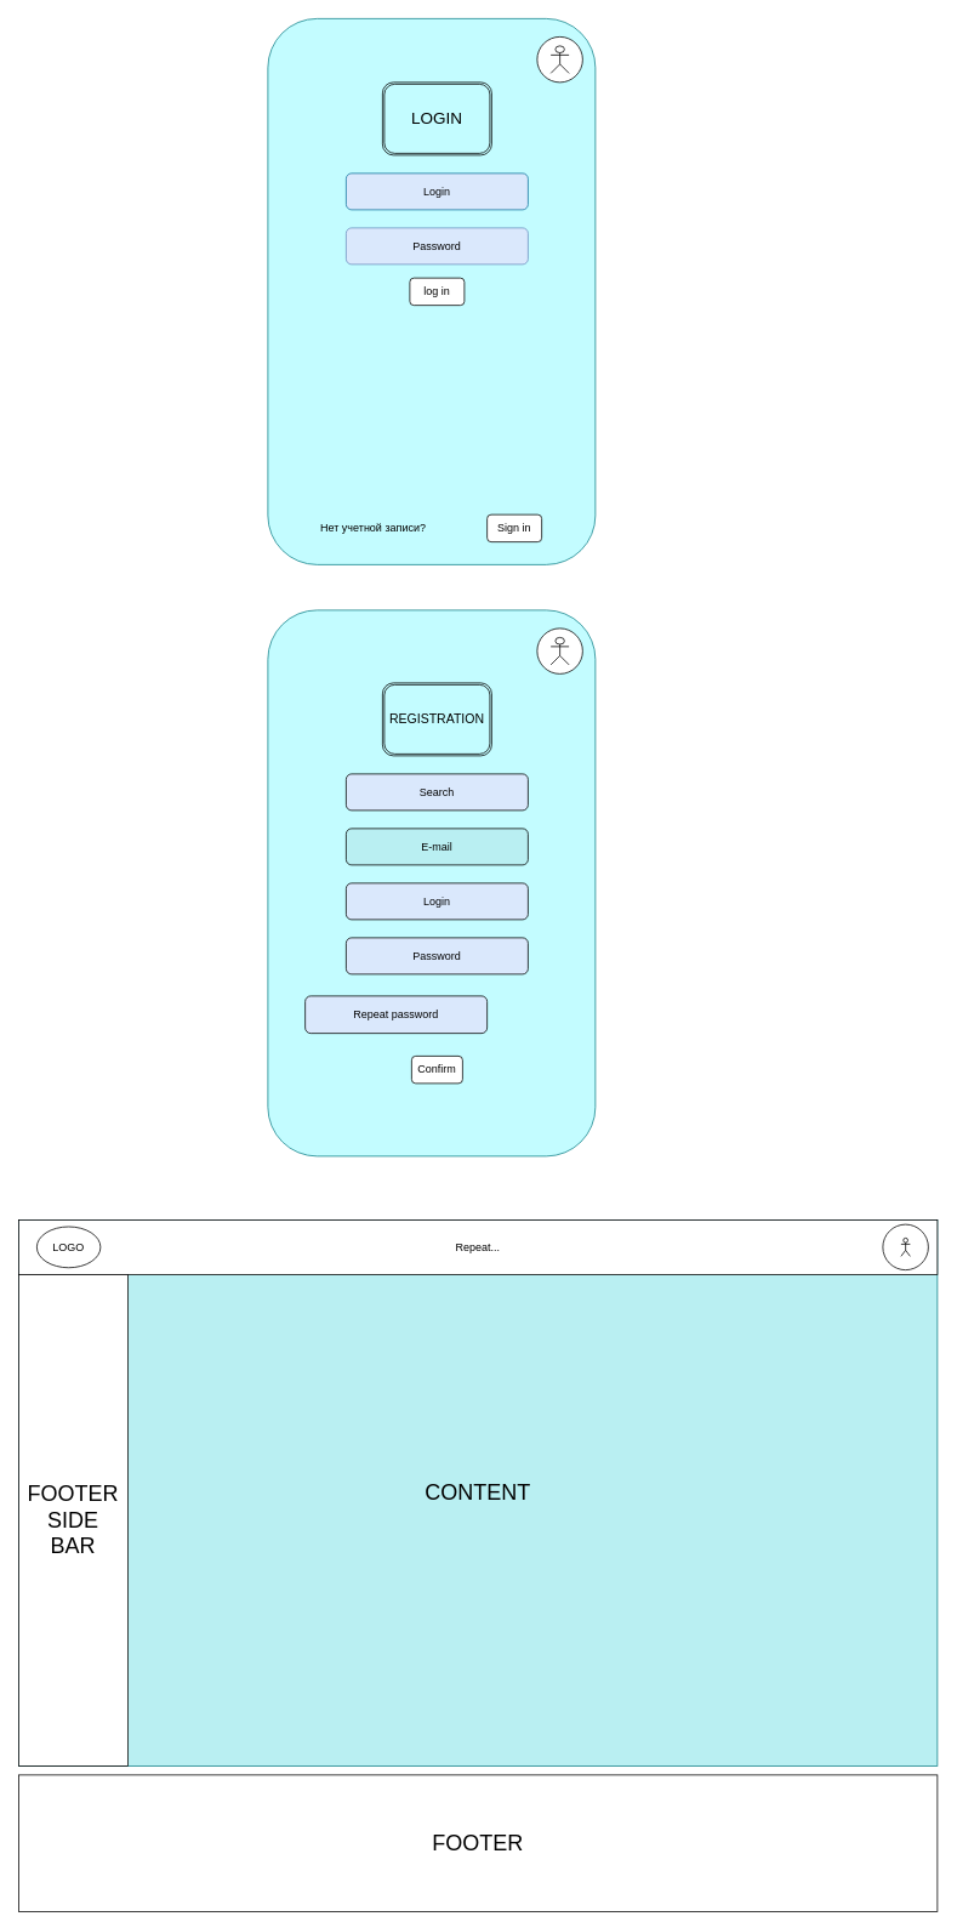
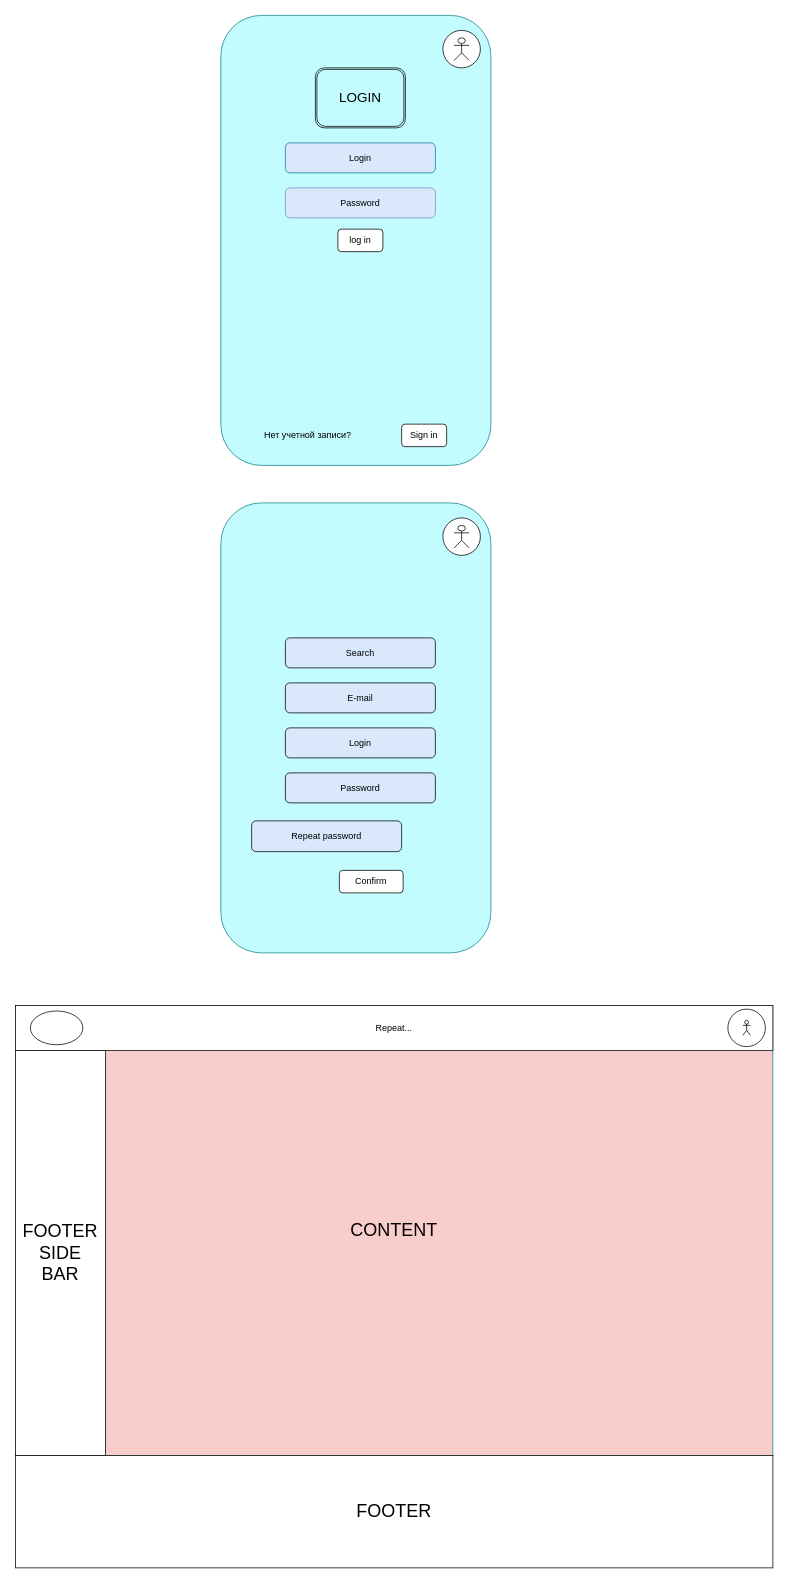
  <mxCell id="0" />
  <mxCell id="1" parent="0" />
  <mxCell id="2" value="" style="rounded=1;whiteSpace=wrap;html=1;fillColor=#C3FCFF;strokeColor=#0e8088;" vertex="1" parent="1"><mxGeometry x="294" y="20" width="360" height="600" as="geometry" /></mxCell>
  <mxCell id="3" value="Login" style="rounded=1;whiteSpace=wrap;html=1;fillColor=#DAE8FC;strokeColor=#10739e;" vertex="1" parent="1"><mxGeometry x="380" y="190" width="200" height="40" as="geometry" /></mxCell>
  <mxCell id="4" value="Password" style="rounded=1;whiteSpace=wrap;html=1;fillColor=#DAE8FC;strokeColor=#6c8ebf;" vertex="1" parent="1"><mxGeometry x="380" y="250" width="200" height="40" as="geometry" /></mxCell>
  <mxCell id="5" value="" style="ellipse;whiteSpace=wrap;html=1;aspect=fixed;" vertex="1" parent="1"><mxGeometry x="590" y="40" width="50" height="50" as="geometry" /></mxCell>
  <mxCell id="6" value="Sign in" style="rounded=1;whiteSpace=wrap;html=1;" vertex="1" parent="1"><mxGeometry x="535" y="565" width="60" height="30" as="geometry" /></mxCell>
  <mxCell id="7" value="Нет учетной записи?" style="text;html=1;strokeColor=none;fillColor=none;align=center;verticalAlign=middle;whiteSpace=wrap;rounded=0;" vertex="1" parent="1"><mxGeometry x="350" y="565" width="120" height="30" as="geometry" /></mxCell>
  <mxCell id="8" value="log in" style="rounded=1;whiteSpace=wrap;html=1;" vertex="1" parent="1"><mxGeometry x="450" y="305" width="60" height="30" as="geometry" /></mxCell>
  <mxCell id="9" value="&lt;font style=&quot;font-size: 18px;&quot;&gt;&lt;font style=&quot;&quot;&gt;LOGI&lt;/font&gt;N&lt;/font&gt;" style="shape=ext;double=1;rounded=1;whiteSpace=wrap;html=1;fillColor=none;" vertex="1" parent="1"><mxGeometry x="420" y="90" width="120" height="80" as="geometry" /></mxCell>
  <mxCell id="10" value="" style="shape=umlActor;verticalLabelPosition=bottom;verticalAlign=top;html=1;outlineConnect=0;" vertex="1" parent="1"><mxGeometry x="605" y="50" width="20" height="30" as="geometry" /></mxCell>
  <mxCell id="11" value="" style="rounded=1;whiteSpace=wrap;html=1;fillColor=#C3FCFF;strokeColor=#0e8088;" vertex="1" parent="1"><mxGeometry x="294" y="670" width="360" height="600" as="geometry" /></mxCell>
- <mxCell id="12" value="&lt;font style=&quot;font-size: 14px;&quot;&gt;REGISTRATION&lt;/font&gt;" style="shape=ext;double=1;rounded=1;whiteSpace=wrap;html=1;fillColor=none;" vertex="1" parent="1"><mxGeometry x="420" y="750" width="120" height="80" as="geometry" /></mxCell>
  <mxCell id="13" value="" style="ellipse;whiteSpace=wrap;html=1;aspect=fixed;" vertex="1" parent="1"><mxGeometry x="590" y="690" width="50" height="50" as="geometry" /></mxCell>
  <mxCell id="14" value="" style="shape=umlActor;verticalLabelPosition=bottom;verticalAlign=top;html=1;outlineConnect=0;" vertex="1" parent="1"><mxGeometry x="605" y="700" width="20" height="30" as="geometry" /></mxCell>
  <mxCell id="15" value="Search" style="rounded=1;whiteSpace=wrap;html=1;fillColor=#DAE8FC;" vertex="1" parent="1"><mxGeometry x="380" y="850" width="200" height="40" as="geometry" /></mxCell>
- <mxCell id="16" value="E-mail" style="rounded=1;whiteSpace=wrap;html=1;fillColor=#b9eff2;" vertex="1" parent="1"><mxGeometry x="380" y="910" width="200" height="40" as="geometry" /></mxCell>
+ <mxCell id="16" value="E-mail" style="rounded=1;whiteSpace=wrap;html=1;fillColor=#DAE8FC;" vertex="1" parent="1"><mxGeometry x="380" y="910" width="200" height="40" as="geometry" /></mxCell>
  <mxCell id="17" value="Login" style="rounded=1;whiteSpace=wrap;html=1;fillColor=#DAE8FC;" vertex="1" parent="1"><mxGeometry x="380" y="970" width="200" height="40" as="geometry" /></mxCell>
  <mxCell id="18" value="Password" style="rounded=1;whiteSpace=wrap;html=1;fillColor=#DAE8FC;" vertex="1" parent="1"><mxGeometry x="380" y="1030" width="200" height="40" as="geometry" /></mxCell>
  <mxCell id="19" value="Repeat password" style="rounded=1;whiteSpace=wrap;html=1;fillColor=#DAE8FC;" vertex="1" parent="1"><mxGeometry x="335" y="1094" width="200" height="41" as="geometry" /></mxCell>
- <mxCell id="20" value="Confirm" style="rounded=1;whiteSpace=wrap;html=1;" vertex="1" parent="1"><mxGeometry x="452" y="1160" width="56" height="30" as="geometry" /></mxCell>
- <mxCell id="21" value="&lt;font style=&quot;font-size: 24px;&quot;&gt;CONTENT&lt;/font&gt;" style="rounded=0;whiteSpace=wrap;html=1;fillColor=#B9EFF2;strokeColor=#0e8088;" vertex="1" parent="1"><mxGeometry x="20" y="1340" width="1010" height="600" as="geometry" /></mxCell>
+ <mxCell id="20" value="Confirm" style="rounded=1;whiteSpace=wrap;html=1;" vertex="1" parent="1"><mxGeometry x="452" y="1160" width="85" height="30" as="geometry" /></mxCell>
+ <mxCell id="21" value="&lt;font style=&quot;font-size: 24px;&quot;&gt;CONTENT&lt;/font&gt;" style="rounded=0;whiteSpace=wrap;html=1;fillColor=#f8cecc;strokeColor=#0e8088;" vertex="1" parent="1"><mxGeometry x="20" y="1340" width="1010" height="600" as="geometry" /></mxCell>
  <mxCell id="22" value="Repeat..." style="rounded=0;whiteSpace=wrap;html=1;" vertex="1" parent="1"><mxGeometry x="20" y="1340" width="1010" height="60" as="geometry" /></mxCell>
  <mxCell id="23" value="&lt;font style=&quot;font-size: 24px;&quot;&gt;FOOTER&lt;br&gt;SIDE&lt;br&gt;BAR&lt;/font&gt;" style="rounded=0;whiteSpace=wrap;html=1;" vertex="1" parent="1"><mxGeometry x="20" y="1400" width="120" height="540" as="geometry" /></mxCell>
- <mxCell id="24" value="&lt;font style=&quot;font-size: 24px;&quot;&gt;FOOTER&lt;/font&gt;" style="rounded=0;whiteSpace=wrap;html=1;" vertex="1" parent="1"><mxGeometry x="20" y="1950" width="1010" height="150" as="geometry" /></mxCell>
+ <mxCell id="24" value="&lt;font style=&quot;font-size: 24px;&quot;&gt;FOOTER&lt;/font&gt;" style="rounded=0;whiteSpace=wrap;html=1;" vertex="1" parent="1"><mxGeometry x="20" y="1940" width="1010" height="150" as="geometry" /></mxCell>
  <mxCell id="25" value="" style="ellipse;whiteSpace=wrap;html=1;" vertex="1" parent="1"><mxGeometry x="40" y="1347.5" width="70" height="45" as="geometry" /></mxCell>
- <mxCell id="26" value="LOGO" style="text;html=1;align=center;verticalAlign=middle;whiteSpace=wrap;rounded=0;" vertex="1" parent="1"><mxGeometry x="45" y="1355" width="60" height="30" as="geometry" /></mxCell>
  <mxCell id="27" value="" style="ellipse;whiteSpace=wrap;html=1;aspect=fixed;" vertex="1" parent="1"><mxGeometry x="970" y="1345" width="50" height="50" as="geometry" /></mxCell>
  <mxCell id="28" value="" style="shape=umlActor;verticalLabelPosition=bottom;verticalAlign=top;html=1;outlineConnect=0;" vertex="1" parent="1"><mxGeometry x="990" y="1360" width="10" height="20" as="geometry" /></mxCell>
